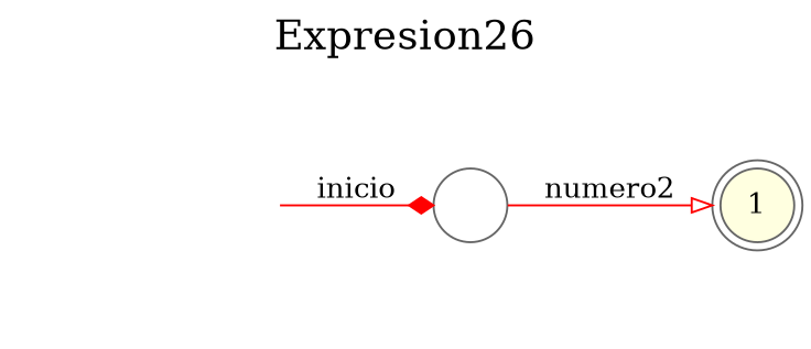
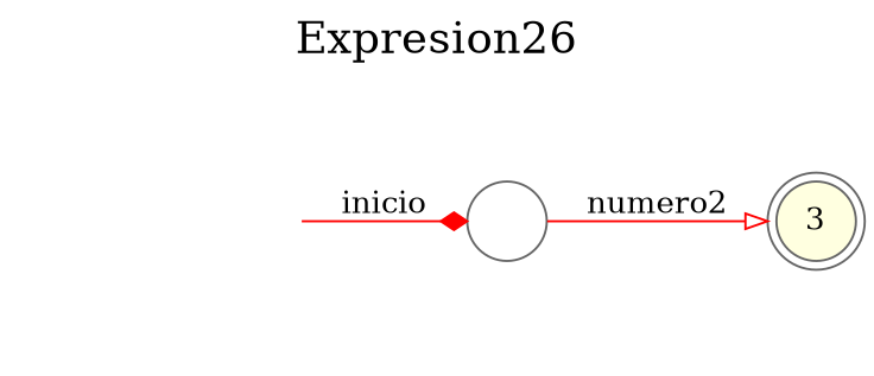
  digraph {
    fontsize=20
    label=Expresion26
    labelloc=t
    rankdir=LR
    node [color=gray40 shape=circle style=filled fontcolor=white]
    edge [color=red]
-   1 [shape=doublecircle fillcolor=lightyellow fontcolor=""]
+   1 [shape=doublecircle fillcolor=lightyellow label=3 fontcolor=""]
    secret_node [color=midnightblue style=invis]
    0 [fillcolor=white]
    secret_node -> 0 [label=inicio arrowhead=diamond]
    0 -> 1 [label=numero2 arrowhead=onormal]
  }
